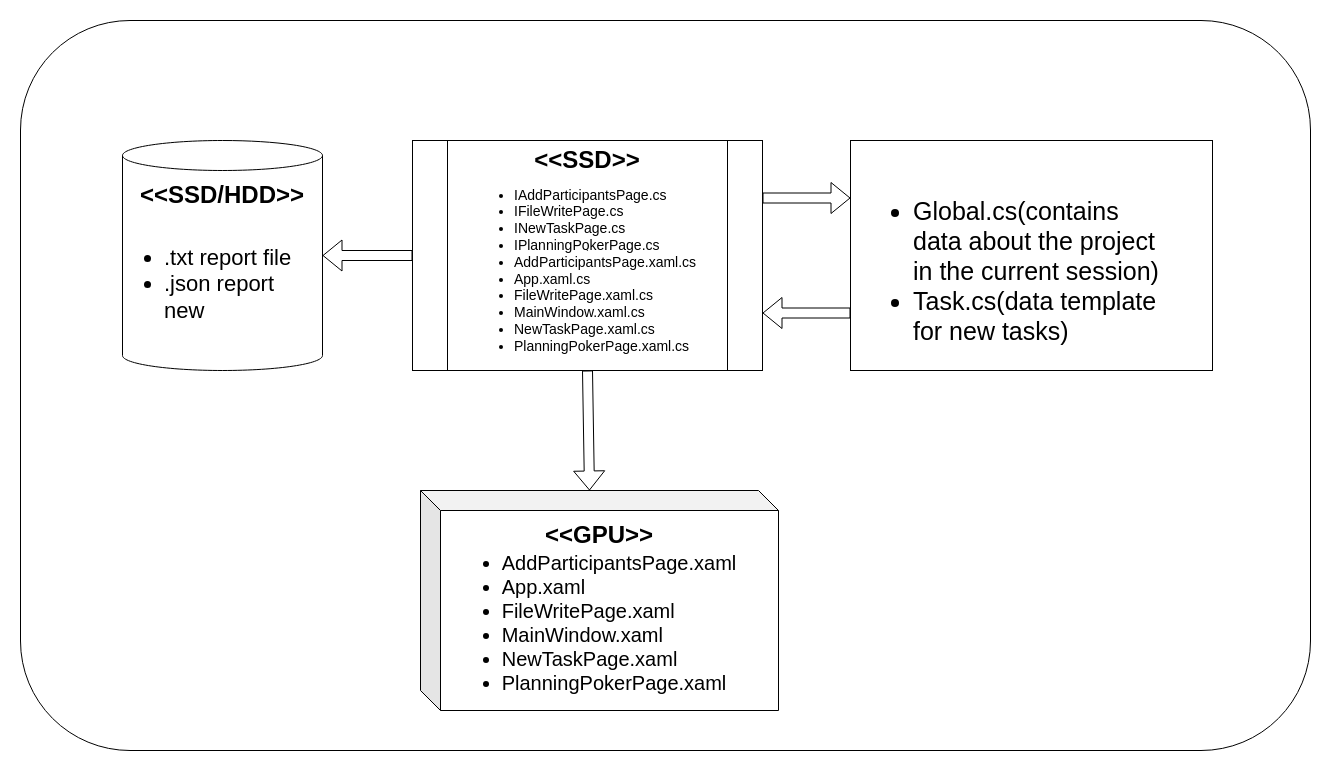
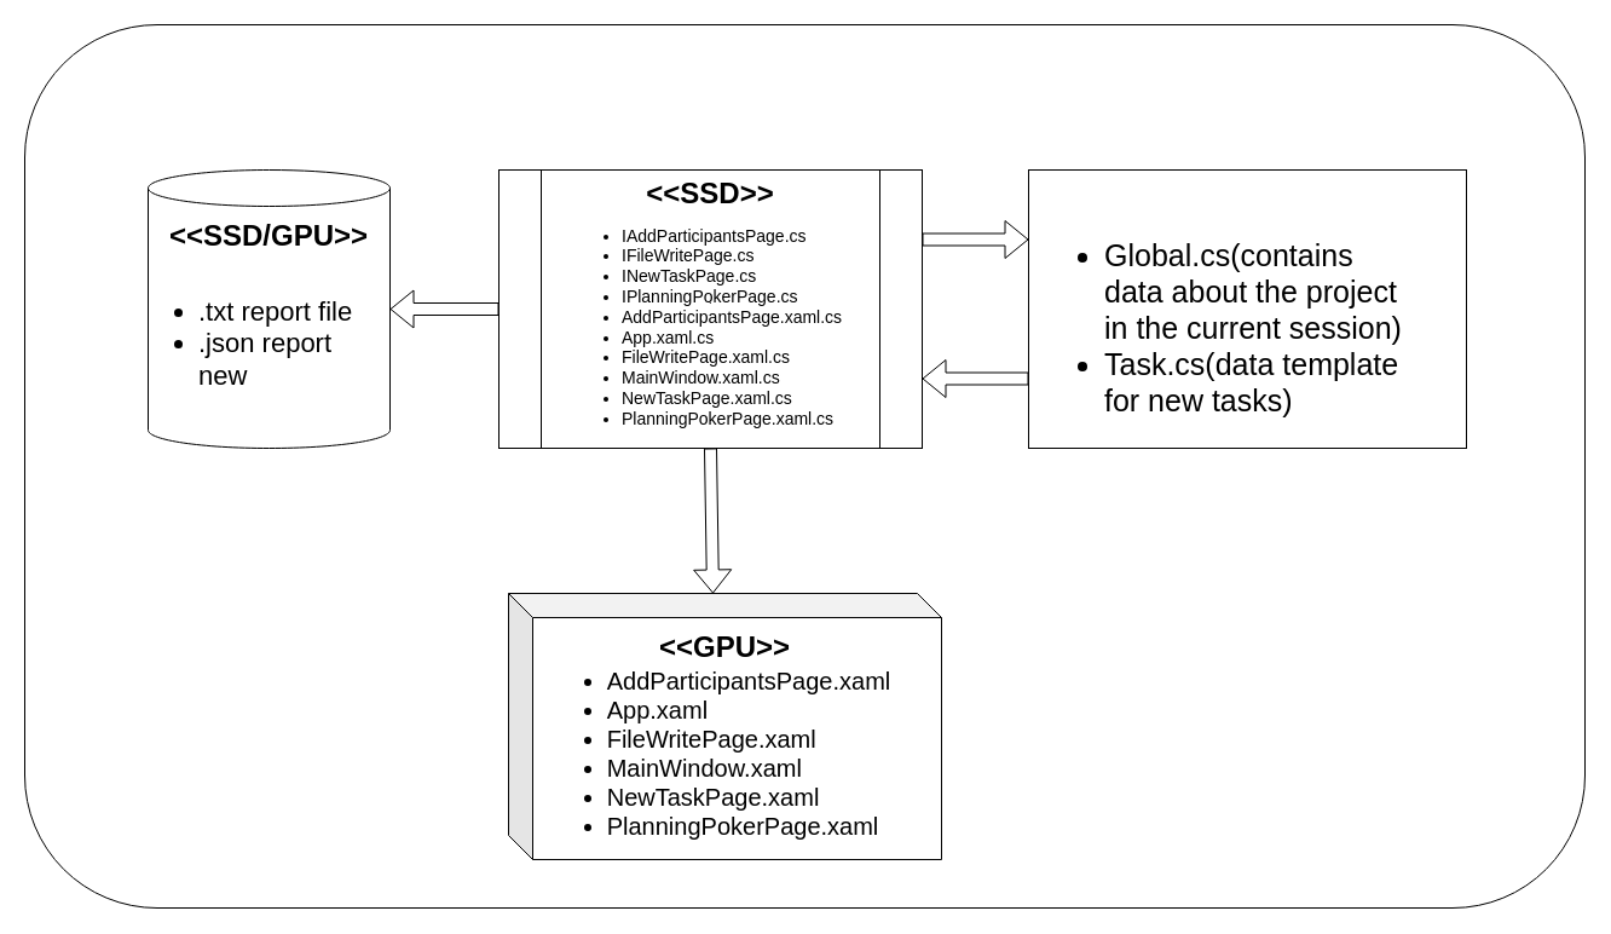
  <mxCell id="0" style=";html=1;" />
  <mxCell id="1" style=";html=1;" parent="0" />
  <mxCell id="2" value="" style="rounded=1;whiteSpace=wrap;html=1;movable=1;resizable=1;rotatable=1;deletable=1;editable=1;locked=0;connectable=1;" parent="1" vertex="1"><mxGeometry x="20" y="20" width="1290" height="730" as="geometry" /></mxCell>
  <mxCell id="3" value="" style="rounded=0;whiteSpace=wrap;html=1;fontColor=none;noLabel=1;" vertex="1" parent="1"><mxGeometry x="850" y="140" width="362" height="230" as="geometry" /></mxCell>
  <mxCell id="4" value="&lt;div style=&quot;text-align: left; font-size: 25px;&quot;&gt;&lt;ul&gt;&lt;li&gt;&lt;span style=&quot;font-size: 25px; background-color: initial;&quot;&gt;Global.cs(contains data about the project in the current session)&lt;/span&gt;&lt;/li&gt;&lt;li&gt;&lt;span style=&quot;background-color: initial;&quot;&gt;Task.cs(data template for new tasks)&lt;/span&gt;&lt;/li&gt;&lt;/ul&gt;&lt;/div&gt;" style="text;html=1;strokeColor=none;fillColor=none;align=center;verticalAlign=middle;whiteSpace=wrap;rounded=0;" vertex="1" parent="1"><mxGeometry x="872" y="180" width="300" height="180" as="geometry" /></mxCell>
  <mxCell id="5" value="" style="shape=flexArrow;endArrow=classic;html=1;rounded=0;entryX=0;entryY=0.25;entryDx=0;entryDy=0;exitX=1;exitY=0.25;exitDx=0;exitDy=0;" edge="1" parent="1" source="7" target="3"><mxGeometry width="50" height="50" relative="1" as="geometry"><mxPoint x="590" y="197.5" as="sourcePoint" /><mxPoint x="720" y="220" as="targetPoint" /></mxGeometry></mxCell>
  <mxCell id="6" value="" style="shape=flexArrow;endArrow=classic;html=1;rounded=0;entryX=1;entryY=0.75;entryDx=0;entryDy=0;exitX=0;exitY=0.75;exitDx=0;exitDy=0;entryPerimeter=0;" edge="1" parent="1" source="3" target="7"><mxGeometry width="50" height="50" relative="1" as="geometry"><mxPoint x="600" y="290" as="sourcePoint" /><mxPoint x="590" y="312.5" as="targetPoint" /></mxGeometry></mxCell>
  <mxCell id="7" value="`" style="shape=process;whiteSpace=wrap;html=1;backgroundOutline=1;" vertex="1" parent="1"><mxGeometry x="412" y="140" width="350" height="230" as="geometry" /></mxCell>
  <mxCell id="8" value="&lt;div style=&quot;font-size: 14px;&quot;&gt;&lt;ul&gt;&lt;li&gt;&lt;span style=&quot;background-color: initial;&quot;&gt;&lt;font style=&quot;font-size: 14px;&quot;&gt;IAddParticipantsPage.cs&lt;/font&gt;&lt;/span&gt;&lt;/li&gt;&lt;li&gt;&lt;span style=&quot;background-color: initial;&quot;&gt;&lt;font style=&quot;font-size: 14px;&quot;&gt;IFileWritePage.cs&lt;/font&gt;&lt;/span&gt;&lt;/li&gt;&lt;li&gt;&lt;span style=&quot;background-color: initial;&quot;&gt;&lt;font style=&quot;font-size: 14px;&quot;&gt;INewTaskPage.cs&lt;/font&gt;&lt;/span&gt;&lt;/li&gt;&lt;li&gt;&lt;span style=&quot;background-color: initial;&quot;&gt;&lt;font style=&quot;font-size: 14px;&quot;&gt;IPlanningPokerPage.cs&lt;/font&gt;&lt;/span&gt;&lt;/li&gt;&lt;li&gt;&lt;span style=&quot;background-color: initial;&quot;&gt;&lt;font style=&quot;font-size: 14px;&quot;&gt;AddParticipantsPage.xaml.cs&lt;/font&gt;&lt;/span&gt;&lt;/li&gt;&lt;li&gt;&lt;span style=&quot;background-color: initial;&quot;&gt;&lt;font style=&quot;font-size: 14px;&quot;&gt;App.xaml.cs&lt;/font&gt;&lt;/span&gt;&lt;/li&gt;&lt;li&gt;&lt;span style=&quot;background-color: initial;&quot;&gt;&lt;font style=&quot;font-size: 14px;&quot;&gt;FileWritePage.xaml.cs&lt;/font&gt;&lt;/span&gt;&lt;/li&gt;&lt;li&gt;&lt;span style=&quot;background-color: initial;&quot;&gt;&lt;font style=&quot;font-size: 14px;&quot;&gt;MainWindow.xaml.cs&lt;/font&gt;&lt;/span&gt;&lt;/li&gt;&lt;li&gt;&lt;span style=&quot;background-color: initial;&quot;&gt;&lt;font style=&quot;font-size: 14px;&quot;&gt;NewTaskPage.xaml.cs&lt;/font&gt;&lt;/span&gt;&lt;/li&gt;&lt;li&gt;&lt;span style=&quot;background-color: initial;&quot;&gt;&lt;font style=&quot;font-size: 14px;&quot;&gt;PlanningPokerPage.xaml.cs&lt;/font&gt;&lt;/span&gt;&lt;/li&gt;&lt;/ul&gt;&lt;/div&gt;" style="text;html=1;strokeColor=none;fillColor=none;align=left;verticalAlign=middle;whiteSpace=wrap;rounded=0;" vertex="1" parent="1"><mxGeometry x="472" y="180" width="180" height="180" as="geometry" /></mxCell>
  <mxCell id="9" value="&lt;font style=&quot;font-size: 24px;&quot;&gt;&lt;b&gt;&amp;lt;&amp;lt;SSD&amp;gt;&amp;gt;&lt;/b&gt;&lt;/font&gt;" style="text;html=1;strokeColor=none;fillColor=none;align=center;verticalAlign=middle;whiteSpace=wrap;rounded=0;" vertex="1" parent="1"><mxGeometry x="512" y="130" width="150" height="60" as="geometry" /></mxCell>
  <mxCell id="10" value="" style="shape=cylinder3;whiteSpace=wrap;html=1;boundedLbl=1;backgroundOutline=1;size=15;" vertex="1" parent="1"><mxGeometry x="122" y="140" width="200" height="230" as="geometry" /></mxCell>
- <mxCell id="11" value="&lt;b&gt;&lt;font style=&quot;font-size: 24px;&quot;&gt;&amp;lt;&amp;lt;SSD/HDD&amp;gt;&amp;gt;&lt;/font&gt;&lt;/b&gt;" style="text;html=1;strokeColor=none;fillColor=none;align=center;verticalAlign=middle;whiteSpace=wrap;rounded=0;" vertex="1" parent="1"><mxGeometry x="137" y="160" width="170" height="70" as="geometry" /></mxCell>
+ <mxCell id="11" value="&lt;b&gt;&lt;font style=&quot;font-size: 24px;&quot;&gt;&amp;lt;&amp;lt;SSD/GPU&amp;gt;&amp;gt;&lt;/font&gt;&lt;/b&gt;" style="text;html=1;strokeColor=none;fillColor=none;align=center;verticalAlign=middle;whiteSpace=wrap;rounded=0;" vertex="1" parent="1"><mxGeometry x="137" y="160" width="170" height="70" as="geometry" /></mxCell>
  <mxCell id="12" value="&lt;ul style=&quot;font-size: 22px;&quot;&gt;&lt;li&gt;.txt report file&lt;/li&gt;&lt;li&gt;.json report new&lt;/li&gt;&lt;/ul&gt;" style="text;html=1;strokeColor=none;fillColor=none;align=left;verticalAlign=middle;whiteSpace=wrap;rounded=0;" vertex="1" parent="1"><mxGeometry x="122" y="220" width="190" height="127.5" as="geometry" /></mxCell>
  <mxCell id="13" value="" style="shape=flexArrow;endArrow=classic;html=1;rounded=0;entryX=1;entryY=0.5;entryDx=0;entryDy=0;entryPerimeter=0;exitX=0;exitY=0.5;exitDx=0;exitDy=0;" edge="1" parent="1" source="7" target="10"><mxGeometry width="50" height="50" relative="1" as="geometry"><mxPoint x="550" y="310" as="sourcePoint" /><mxPoint x="600" y="260" as="targetPoint" /></mxGeometry></mxCell>
  <mxCell id="14" value="" style="shape=cube;whiteSpace=wrap;html=1;boundedLbl=1;backgroundOutline=1;darkOpacity=0.05;darkOpacity2=0.1;" vertex="1" parent="1"><mxGeometry x="420" y="490" width="358" height="220" as="geometry" /></mxCell>
  <mxCell id="15" value="&lt;b&gt;&lt;font style=&quot;font-size: 24px;&quot;&gt;&amp;lt;&amp;lt;GPU&amp;gt;&amp;gt;&lt;/font&gt;&lt;/b&gt;" style="text;html=1;strokeColor=none;fillColor=none;align=center;verticalAlign=middle;whiteSpace=wrap;rounded=0;" vertex="1" parent="1"><mxGeometry x="474" y="520" width="250" height="30" as="geometry" /></mxCell>
  <mxCell id="16" value="&lt;font style=&quot;font-size: 20px;&quot;&gt;&lt;br&gt;&lt;/font&gt;&lt;ul style=&quot;border-color: var(--border-color); text-align: left; font-size: 20px;&quot;&gt;&lt;li style=&quot;border-color: var(--border-color);&quot;&gt;&lt;font style=&quot;font-size: 20px;&quot;&gt;AddParticipantsPage.xaml&lt;/font&gt;&lt;/li&gt;&lt;li style=&quot;border-color: var(--border-color);&quot;&gt;&lt;span style=&quot;border-color: var(--border-color); background-color: initial;&quot;&gt;&lt;font style=&quot;font-size: 20px;&quot;&gt;App.xaml&lt;/font&gt;&lt;/span&gt;&lt;/li&gt;&lt;li style=&quot;border-color: var(--border-color);&quot;&gt;&lt;span style=&quot;border-color: var(--border-color); background-color: initial;&quot;&gt;&lt;font style=&quot;font-size: 20px;&quot;&gt;FileWritePage.xaml&lt;/font&gt;&lt;/span&gt;&lt;/li&gt;&lt;li style=&quot;border-color: var(--border-color);&quot;&gt;&lt;span style=&quot;border-color: var(--border-color); background-color: initial;&quot;&gt;&lt;font style=&quot;font-size: 20px;&quot;&gt;MainWindow.xaml&lt;/font&gt;&lt;/span&gt;&lt;/li&gt;&lt;li style=&quot;border-color: var(--border-color);&quot;&gt;&lt;span style=&quot;border-color: var(--border-color); background-color: initial;&quot;&gt;&lt;font style=&quot;font-size: 20px;&quot;&gt;NewTaskPage.xaml&lt;/font&gt;&lt;/span&gt;&lt;/li&gt;&lt;li style=&quot;border-color: var(--border-color);&quot;&gt;&lt;span style=&quot;border-color: var(--border-color); background-color: initial;&quot;&gt;&lt;font style=&quot;font-size: 20px;&quot;&gt;PlanningPokerPage.xaml&lt;/font&gt;&lt;/span&gt;&lt;/li&gt;&lt;/ul&gt;" style="text;html=1;strokeColor=none;fillColor=none;align=center;verticalAlign=middle;whiteSpace=wrap;rounded=0;" vertex="1" parent="1"><mxGeometry x="459" y="530" width="280" height="160" as="geometry" /></mxCell>
  <mxCell id="17" value="" style="shape=flexArrow;endArrow=classic;html=1;rounded=0;exitX=0.5;exitY=1;exitDx=0;exitDy=0;entryX=0;entryY=0;entryDx=169;entryDy=0;entryPerimeter=0;" edge="1" parent="1" source="7" target="14"><mxGeometry width="50" height="50" relative="1" as="geometry"><mxPoint x="550" y="310" as="sourcePoint" /><mxPoint x="600" y="260" as="targetPoint" /></mxGeometry></mxCell>
